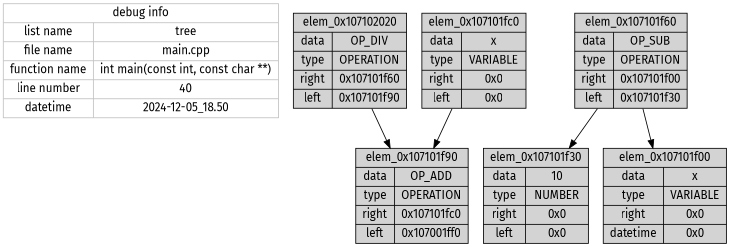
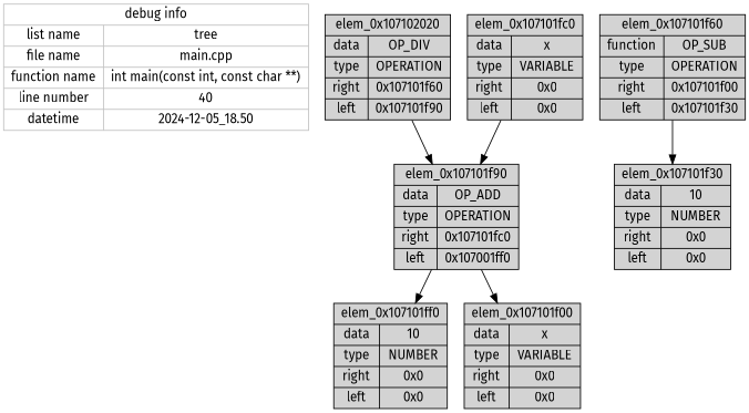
  digraph {
    fontname="Fira Sans"
    node [color=black fillcolor=lightgrey fontname="Fira Sans" shape=record style=filled]
    edge [fontname="Fira Sans"]
    n1 [color=grey fillcolor=white label="{debug info | { {list name | file name | function name | line number | datetime} | {tree | main.cpp | int main(const int, const char **) | 40 | 2024-12-05_18.50} }}"]
    n2 [label="{elem_0x107102020  | { {data | type | right | left} | {OP_DIV | OPERATION | 0x107101f60 | 0x107101f90} } }"]
    n3 [label="{elem_0x107101f90  | { {data | type | right | left} | {OP_ADD | OPERATION | 0x107101fc0 | 0x107001ff0} } }"]
-   n5 [label="{elem_0x107101f60  | { {data | type | right | left} | {OP_SUB | OPERATION | 0x107101f00 | 0x107101f30} } }"]
+   n4 [label="{elem_0x107101ff0  | { {data | type | right | left} | {10 | NUMBER | 0x0 | 0x0} } }"]
+   n5 [label="{elem_0x107101f60  | { {function | type | right | left} | {OP_SUB | OPERATION | 0x107101f00 | 0x107101f30} } }"]
    n6 [label="{elem_0x107101f30  | { {data | type | right | left} | {10 | NUMBER | 0x0 | 0x0} } }"]
-   n7 [label="{elem_0x107101f00  | { {data | type | right | datetime} | {x | VARIABLE | 0x0 | 0x0} } }"]
+   n7 [label="{elem_0x107101f00  | { {data | type | right | left} | {x | VARIABLE | 0x0 | 0x0} } }"]
    n8 [label="{elem_0x107101fc0  | { {data | type | right | left} | {x | VARIABLE | 0x0 | 0x0} } }"]
    n2 -> n3
+   n3 -> n4
    n5 -> n6
-   n5 -> n7
+   n3 -> n7
    n8 -> n3
  }
